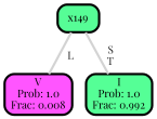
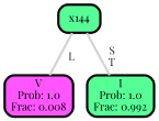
  graph {
    ranksep="0 equally"
    splines=straight
    fontname="Playfair Display"
    node [color=black fontcolor=black fontname="Playfair Display" penwidth=3 shape=box style="filled, rounded"]
    edge [color=lightgray fontcolor=grey14 fontname="Playfair Display" fontweight=bold penwidth=3]
    n1 [fillcolor="#ff55ff" label="V\nProb: 1.0\nFrac: 0.008"]
-   n2 [fillcolor="#56fd96" label=x149]
+   n2 [fillcolor="#56fd96" label=x144]
    n3 [fillcolor="#55ff96" label="I\nProb: 1.0\nFrac: 0.992"]
    subgraph sub_1 {
      rank=same
    }
    n2 -- n1 [label=" L"]
    n2 -- n3 [label=" S\n T"]
  }
